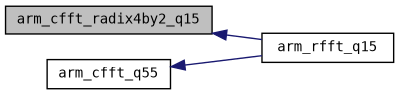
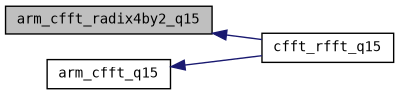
  digraph {
    fontname="DejaVu Sans Mono"
    rankdir=LR
    node [color=black fillcolor=white fontname="DejaVu Sans Mono" fontsize=10 shape=record style=filled]
    edge [color=midnightblue dir=back fontname="DejaVu Sans Mono" fontsize=10 labelfontname=Helvetica labelfontsize=10 style=solid]
    n1 [fillcolor=grey75 fontcolor=black height=0.2 label=arm_cfft_radix4by2_q15 width=0.4]
-   n2 [height=0.2 label=arm_rfft_q15 width=0.4]
-   n3 [height=0.2 label=arm_cfft_q55 width=0.4]
+   n2 [height=0.2 label=cfft_rfft_q15 width=0.4]
+   n3 [height=0.2 label=arm_cfft_q15 width=0.4]
    n1 -> n2
    n3 -> n2
  }
